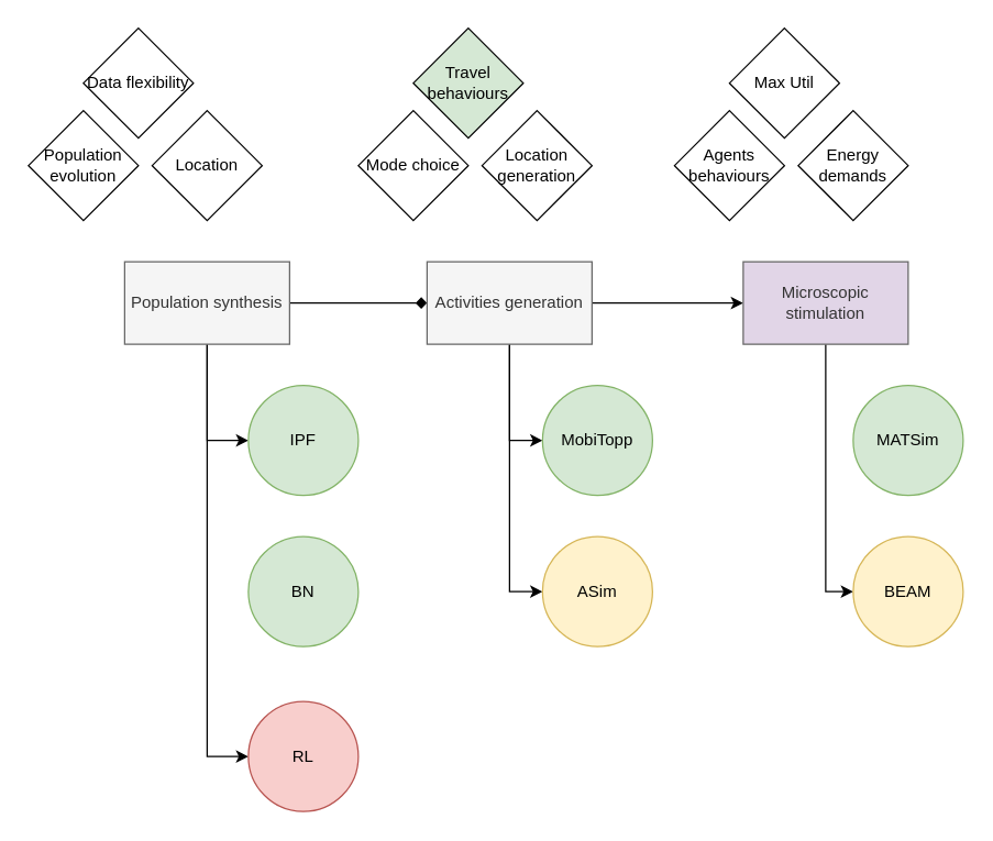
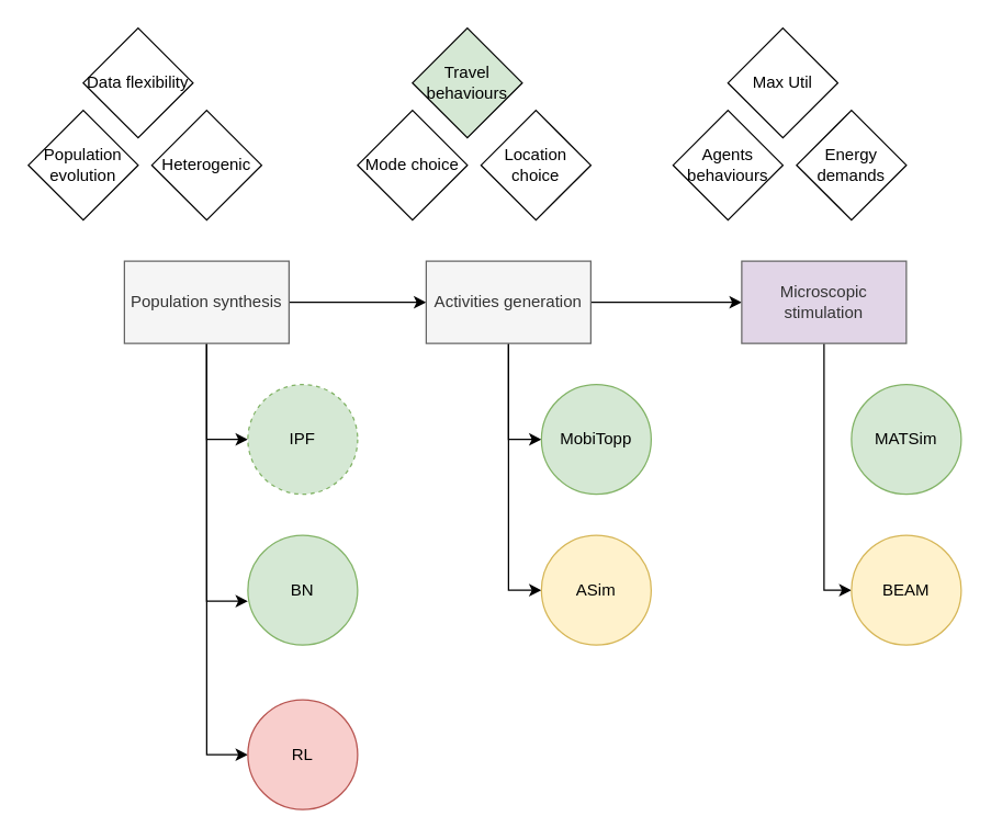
  <mxCell id="0" />
  <mxCell id="1" parent="0" />
- <mxCell id="2" style="edgeStyle=orthogonalEdgeStyle;rounded=0;orthogonalLoop=1;jettySize=auto;html=1;exitX=1;exitY=0.5;exitDx=0;exitDy=0;entryX=0;entryY=0.5;entryDx=0;entryDy=0;endArrow=diamond;" edge="1" parent="1" source="6" target="10"><mxGeometry relative="1" as="geometry" /></mxCell>
+ <mxCell id="2" style="edgeStyle=orthogonalEdgeStyle;rounded=0;orthogonalLoop=1;jettySize=auto;html=1;exitX=1;exitY=0.5;exitDx=0;exitDy=0;entryX=0;entryY=0.5;entryDx=0;entryDy=0;" edge="1" parent="1" source="6" target="10"><mxGeometry relative="1" as="geometry" /></mxCell>
  <mxCell id="3" style="edgeStyle=orthogonalEdgeStyle;rounded=0;orthogonalLoop=1;jettySize=auto;html=1;exitX=0.5;exitY=1;exitDx=0;exitDy=0;entryX=0;entryY=0.5;entryDx=0;entryDy=0;" edge="1" parent="1" source="6" target="17"><mxGeometry relative="1" as="geometry" /></mxCell>
+ <mxCell id="4" style="edgeStyle=orthogonalEdgeStyle;rounded=0;orthogonalLoop=1;jettySize=auto;html=1;entryX=0;entryY=0.6;entryDx=0;entryDy=0;entryPerimeter=0;" edge="1" parent="1" source="6" target="18"><mxGeometry relative="1" as="geometry" /></mxCell>
  <mxCell id="5" style="edgeStyle=orthogonalEdgeStyle;rounded=0;orthogonalLoop=1;jettySize=auto;html=1;entryX=0;entryY=0.5;entryDx=0;entryDy=0;" edge="1" parent="1" source="6" target="19"><mxGeometry relative="1" as="geometry" /></mxCell>
  <mxCell id="6" value="Population synthesis" style="rounded=0;whiteSpace=wrap;html=1;fillColor=#f5f5f5;fontColor=#333333;strokeColor=#666666;" vertex="1" parent="1"><mxGeometry x="90" y="190" width="120" height="60" as="geometry" /></mxCell>
  <mxCell id="7" style="edgeStyle=orthogonalEdgeStyle;rounded=0;orthogonalLoop=1;jettySize=auto;html=1;entryX=0;entryY=0.5;entryDx=0;entryDy=0;" edge="1" parent="1" source="10" target="12"><mxGeometry relative="1" as="geometry" /></mxCell>
  <mxCell id="8" style="edgeStyle=orthogonalEdgeStyle;rounded=0;orthogonalLoop=1;jettySize=auto;html=1;exitX=0.5;exitY=1;exitDx=0;exitDy=0;entryX=0;entryY=0.5;entryDx=0;entryDy=0;" edge="1" parent="1" source="10" target="15"><mxGeometry relative="1" as="geometry" /></mxCell>
  <mxCell id="9" style="edgeStyle=orthogonalEdgeStyle;rounded=0;orthogonalLoop=1;jettySize=auto;html=1;entryX=0;entryY=0.5;entryDx=0;entryDy=0;" edge="1" parent="1" source="10" target="16"><mxGeometry relative="1" as="geometry" /></mxCell>
  <mxCell id="10" value="Activities generation" style="rounded=0;whiteSpace=wrap;html=1;fillColor=#f5f5f5;fontColor=#333333;strokeColor=#666666;" vertex="1" parent="1"><mxGeometry x="310" y="190" width="120" height="60" as="geometry" /></mxCell>
  <mxCell id="11" style="edgeStyle=orthogonalEdgeStyle;rounded=0;orthogonalLoop=1;jettySize=auto;html=1;entryX=0;entryY=0.5;entryDx=0;entryDy=0;" edge="1" parent="1" source="12" target="14"><mxGeometry relative="1" as="geometry" /></mxCell>
  <mxCell id="12" value="Microscopic stimulation" style="rounded=0;whiteSpace=wrap;html=1;fillColor=#e1d5e7;fontColor=#333333;strokeColor=#666666;" vertex="1" parent="1"><mxGeometry x="540" y="190" width="120" height="60" as="geometry" /></mxCell>
  <mxCell id="13" value="MATSim" style="ellipse;whiteSpace=wrap;html=1;aspect=fixed;fillColor=#d5e8d4;strokeColor=#82b366;" vertex="1" parent="1"><mxGeometry x="620" y="280" width="80" height="80" as="geometry" /></mxCell>
  <mxCell id="14" value="BEAM" style="ellipse;whiteSpace=wrap;html=1;aspect=fixed;fillColor=#fff2cc;strokeColor=#d6b656;" vertex="1" parent="1"><mxGeometry x="620" y="390" width="80" height="80" as="geometry" /></mxCell>
  <mxCell id="15" value="MobiTopp" style="ellipse;whiteSpace=wrap;html=1;aspect=fixed;fillColor=#d5e8d4;strokeColor=#82b366;" vertex="1" parent="1"><mxGeometry x="394" y="280" width="80" height="80" as="geometry" /></mxCell>
  <mxCell id="16" value="ASim" style="ellipse;whiteSpace=wrap;html=1;aspect=fixed;fillColor=#fff2cc;strokeColor=#d6b656;" vertex="1" parent="1"><mxGeometry x="394" y="390" width="80" height="80" as="geometry" /></mxCell>
- <mxCell id="17" value="IPF" style="ellipse;whiteSpace=wrap;html=1;aspect=fixed;fillColor=#d5e8d4;strokeColor=#82b366;" vertex="1" parent="1"><mxGeometry x="180" y="280" width="80" height="80" as="geometry" /></mxCell>
+ <mxCell id="17" value="IPF" style="ellipse;whiteSpace=wrap;html=1;aspect=fixed;fillColor=#d5e8d4;strokeColor=#82b366;dashed=1;" vertex="1" parent="1"><mxGeometry x="180" y="280" width="80" height="80" as="geometry" /></mxCell>
  <mxCell id="18" value="BN" style="ellipse;whiteSpace=wrap;html=1;aspect=fixed;fillColor=#d5e8d4;strokeColor=#82b366;" vertex="1" parent="1"><mxGeometry x="180" y="390" width="80" height="80" as="geometry" /></mxCell>
  <mxCell id="19" value="RL" style="ellipse;whiteSpace=wrap;html=1;aspect=fixed;fillColor=#f8cecc;strokeColor=#b85450;" vertex="1" parent="1"><mxGeometry x="180" y="510" width="80" height="80" as="geometry" /></mxCell>
  <mxCell id="20" value="Population evolution" style="rhombus;whiteSpace=wrap;html=1;" vertex="1" parent="1"><mxGeometry x="20" y="80" width="80" height="80" as="geometry" /></mxCell>
  <mxCell id="21" value="Mode choice" style="rhombus;whiteSpace=wrap;html=1;" vertex="1" parent="1"><mxGeometry x="260" y="80" width="80" height="80" as="geometry" /></mxCell>
- <mxCell id="22" value="Location generation" style="rhombus;whiteSpace=wrap;html=1;" vertex="1" parent="1"><mxGeometry x="350" y="80" width="80" height="80" as="geometry" /></mxCell>
+ <mxCell id="22" value="Location choice" style="rhombus;whiteSpace=wrap;html=1;" vertex="1" parent="1"><mxGeometry x="350" y="80" width="80" height="80" as="geometry" /></mxCell>
  <mxCell id="23" value="Travel behaviours" style="rhombus;whiteSpace=wrap;html=1;fillColor=#d5e8d4;" vertex="1" parent="1"><mxGeometry x="300" y="20" width="80" height="80" as="geometry" /></mxCell>
  <mxCell id="24" value="Agents behaviours" style="rhombus;whiteSpace=wrap;html=1;" vertex="1" parent="1"><mxGeometry x="490" y="80" width="80" height="80" as="geometry" /></mxCell>
  <mxCell id="25" value="Data flexibility" style="rhombus;whiteSpace=wrap;html=1;" vertex="1" parent="1"><mxGeometry x="60" y="20" width="80" height="80" as="geometry" /></mxCell>
  <mxCell id="26" value="Energy demands" style="rhombus;whiteSpace=wrap;html=1;" vertex="1" parent="1"><mxGeometry x="580" y="80" width="80" height="80" as="geometry" /></mxCell>
- <mxCell id="27" value="Location" style="rhombus;whiteSpace=wrap;html=1;" vertex="1" parent="1"><mxGeometry x="110" y="80" width="80" height="80" as="geometry" /></mxCell>
+ <mxCell id="27" value="Heterogenic" style="rhombus;whiteSpace=wrap;html=1;" vertex="1" parent="1"><mxGeometry x="110" y="80" width="80" height="80" as="geometry" /></mxCell>
  <mxCell id="28" value="Max Util" style="rhombus;whiteSpace=wrap;html=1;" vertex="1" parent="1"><mxGeometry x="530" y="20" width="80" height="80" as="geometry" /></mxCell>
